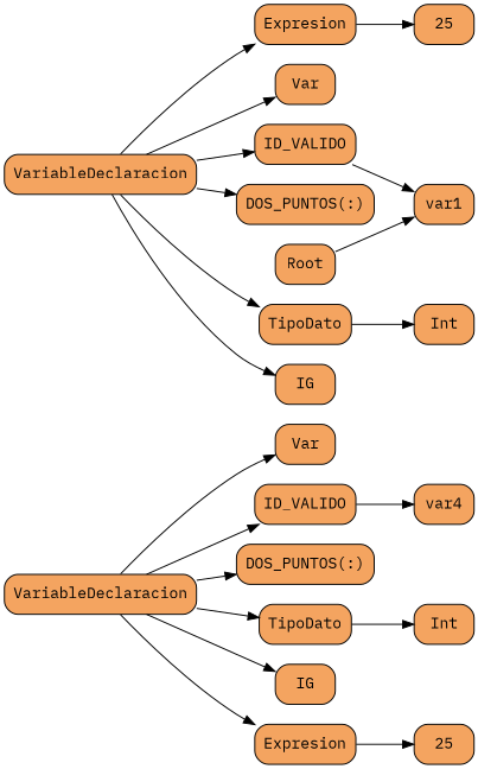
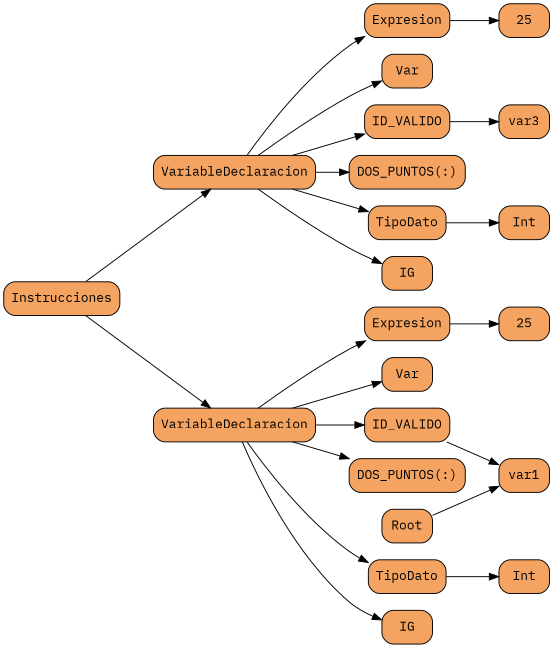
  digraph {
    fontname="IBM Plex Mono"
    rankdir=LR
    node [fillcolor="#F4A460" fontname="IBM Plex Mono" shape=box style="filled,rounded"]
    edge [fontname="IBM Plex Mono"]
    n1 [label=Var]
-   n2 [label=var4]
+   n2 [label=var3]
    n3 [label=ID_VALIDO]
    n4 [label="DOS_PUNTOS(:)"]
    n5 [label=Int]
    n6 [label=TipoDato]
    n7 [label=IG]
    n8 [label=25]
    n9 [label=Expresion]
    n10 [label=VariableDeclaracion]
    n11 [label=Var]
    n12 [label=var1]
    n13 [label=ID_VALIDO]
    n14 [label="DOS_PUNTOS(:)"]
    n15 [label=Int]
    n16 [label=TipoDato]
    n17 [label=IG]
    n18 [label=25]
    n19 [label=Expresion]
    n20 [label=VariableDeclaracion]
+   n21 [label=Instrucciones]
    n22 [label=Root]
    n3 -> n2
    n6 -> n5
    n9 -> n8
    n10 -> n1
    n10 -> n3
    n10 -> n4
    n10 -> n6
    n10 -> n7
    n10 -> n9
    n13 -> n12
    n16 -> n15
    n19 -> n18
    n20 -> n11
    n20 -> n13
    n20 -> n14
    n20 -> n16
    n20 -> n17
    n20 -> n19
+   n21 -> n10
+   n21 -> n20
    n22 -> n12
  }
